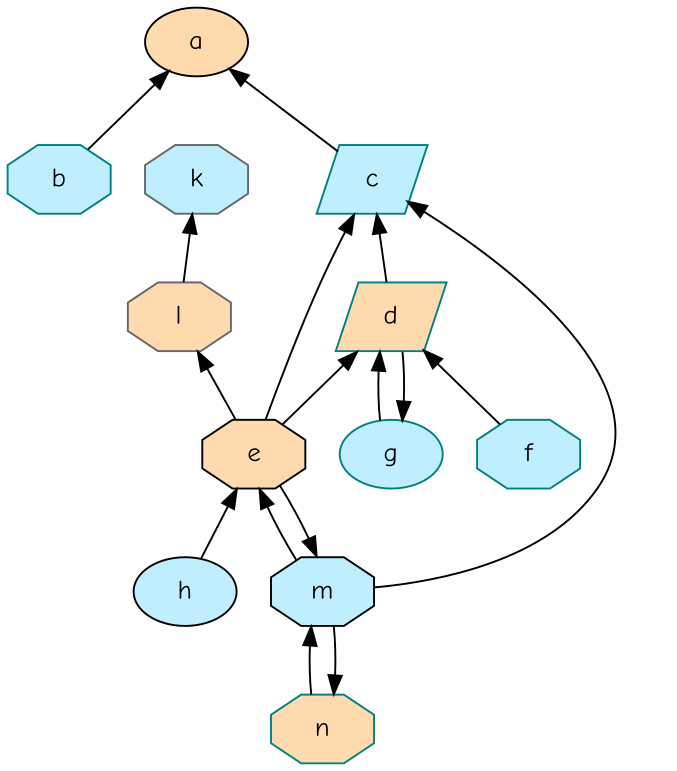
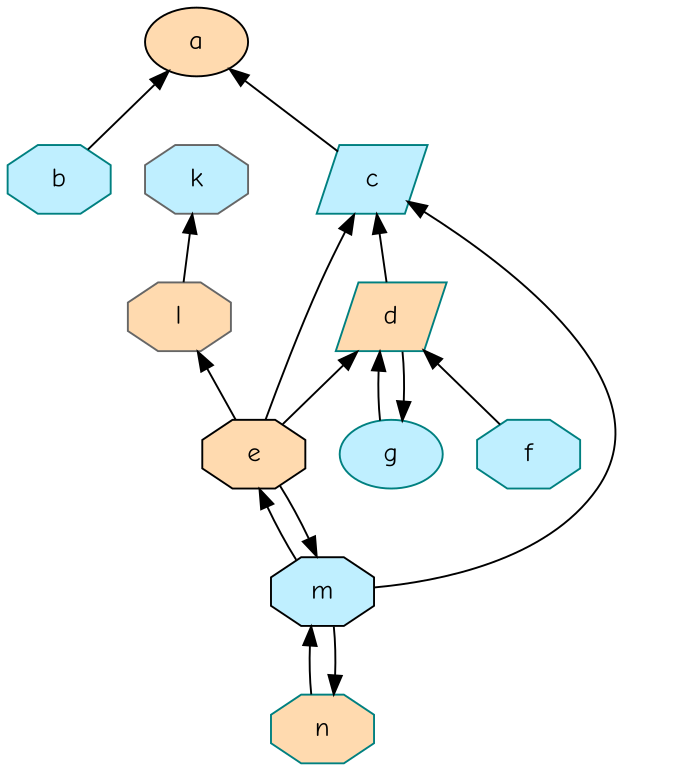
  digraph {
    fontname="Comic Neue"
    node [color=teal fillcolor="#bfefff" fontcolor="#000000" fontname="Comic Neue" fontsize=14 shape=octagon style=filled]
    edge [dir=back fontname="Comic Neue"]
    a [color=black fillcolor="#ffdaaf" shape=ellipse]
    c [shape=parallelogram]
    b
    d [fillcolor="#ffdaaf" shape=parallelogram]
    e [color=black fillcolor="#ffdaaf"]
    m [color=black]
    f
    g [shape=ellipse]
-   h [color=black shape=ellipse]
    n [fillcolor="#ffdaaf"]
    l [color=gray40 fillcolor="#ffdaaf"]
    k [color=gray40]
    a -> c
    a -> b
    c -> d
    c -> e
    c -> m
    d -> e
    d -> f
    d -> g
    e -> m
-   e -> h
    m -> e
    m -> n
    g -> d
    n -> m
    l -> e
    k -> l
  }
